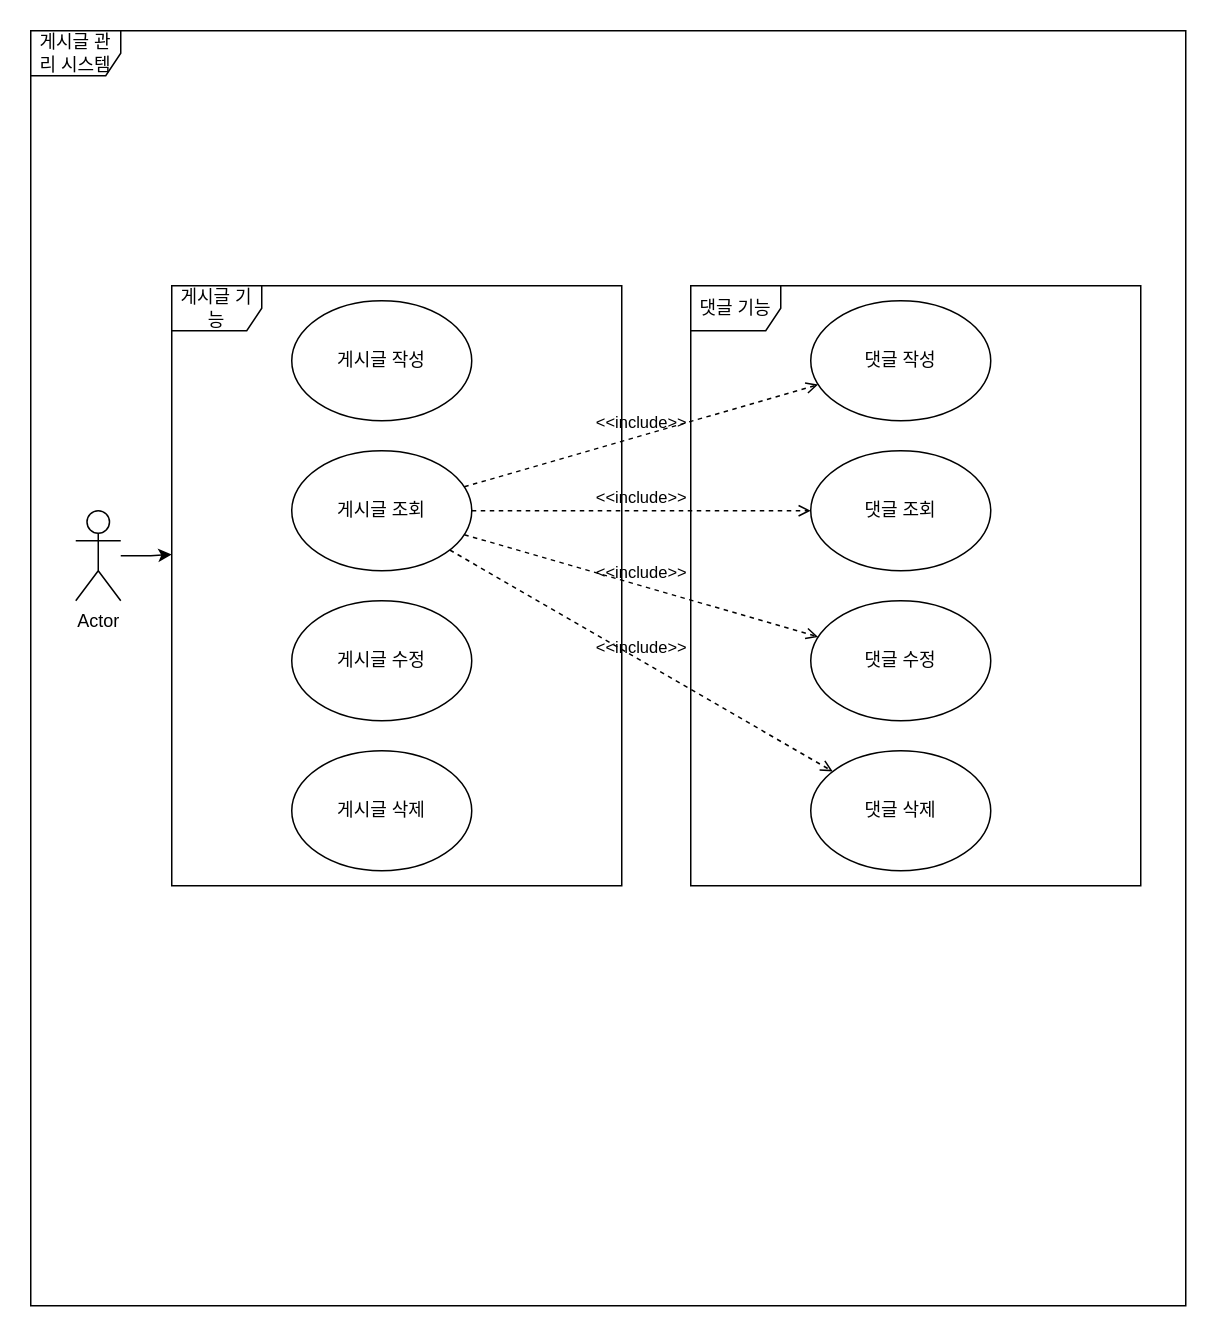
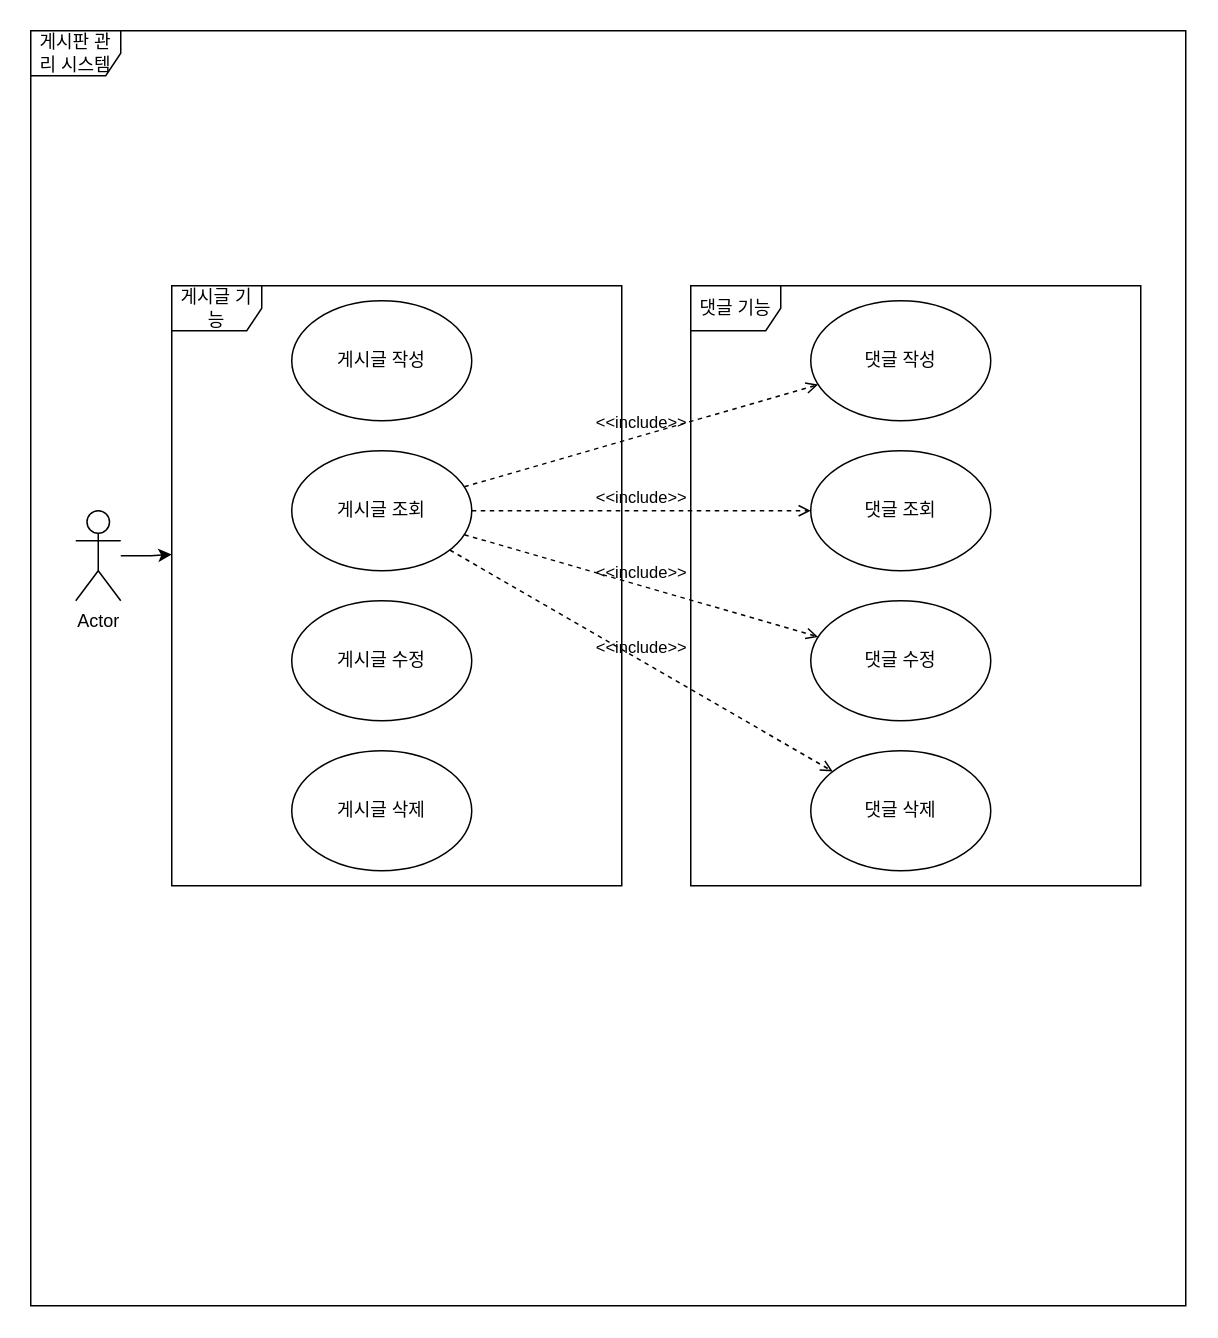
  <mxCell id="0" />
  <mxCell id="1" parent="0" />
  <mxCell id="2" value="Actor" style="shape=umlActor;verticalLabelPosition=bottom;verticalAlign=top;html=1;outlineConnect=0;" vertex="1" parent="1"><mxGeometry x="50" y="340" width="30" height="60" as="geometry" /></mxCell>
  <mxCell id="3" value="게시글 작성" style="ellipse;whiteSpace=wrap;html=1;" vertex="1" parent="1"><mxGeometry x="194" y="200" width="120" height="80" as="geometry" /></mxCell>
  <mxCell id="4" value="게시글 조회" style="ellipse;whiteSpace=wrap;html=1;" vertex="1" parent="1"><mxGeometry x="194" y="300" width="120" height="80" as="geometry" /></mxCell>
  <mxCell id="5" value="게시글 수정" style="ellipse;whiteSpace=wrap;html=1;" vertex="1" parent="1"><mxGeometry x="194" y="400" width="120" height="80" as="geometry" /></mxCell>
  <mxCell id="6" value="게시글 삭제" style="ellipse;whiteSpace=wrap;html=1;" vertex="1" parent="1"><mxGeometry x="194" y="500" width="120" height="80" as="geometry" /></mxCell>
  <mxCell id="7" value="댓글 작성" style="ellipse;whiteSpace=wrap;html=1;" vertex="1" parent="1"><mxGeometry x="540" y="200" width="120" height="80" as="geometry" /></mxCell>
  <mxCell id="8" value="댓글 조회" style="ellipse;whiteSpace=wrap;html=1;" vertex="1" parent="1"><mxGeometry x="540" y="300" width="120" height="80" as="geometry" /></mxCell>
  <mxCell id="9" value="댓글 수정" style="ellipse;whiteSpace=wrap;html=1;" vertex="1" parent="1"><mxGeometry x="540" y="400" width="120" height="80" as="geometry" /></mxCell>
  <mxCell id="10" value="댓글 삭제" style="ellipse;whiteSpace=wrap;html=1;" vertex="1" parent="1"><mxGeometry x="540" y="500" width="120" height="80" as="geometry" /></mxCell>
  <mxCell id="11" value="게시글 기능" style="shape=umlFrame;whiteSpace=wrap;html=1;pointerEvents=0;" vertex="1" parent="1"><mxGeometry x="114" y="190" width="300" height="400" as="geometry" /></mxCell>
  <mxCell id="12" value="댓글 기능" style="shape=umlFrame;whiteSpace=wrap;html=1;pointerEvents=0;" vertex="1" parent="1"><mxGeometry x="460" y="190" width="300" height="400" as="geometry" /></mxCell>
- <mxCell id="13" value="게시글 관리 시스템" style="shape=umlFrame;whiteSpace=wrap;html=1;pointerEvents=0;" vertex="1" parent="1"><mxGeometry x="20" y="20" width="770" height="850" as="geometry" /></mxCell>
+ <mxCell id="13" value="게시판 관리 시스템" style="shape=umlFrame;whiteSpace=wrap;html=1;pointerEvents=0;" vertex="1" parent="1"><mxGeometry x="20" y="20" width="770" height="850" as="geometry" /></mxCell>
  <mxCell id="14" value="&amp;lt;&amp;lt;include&amp;gt;&amp;gt;" style="html=1;verticalAlign=bottom;labelBackgroundColor=none;endArrow=open;endFill=0;dashed=1;rounded=0;" edge="1" parent="1" source="4" target="8"><mxGeometry width="160" relative="1" as="geometry"><mxPoint x="319" y="334" as="sourcePoint" /><mxPoint x="555" y="266" as="targetPoint" /></mxGeometry></mxCell>
  <mxCell id="15" value="&amp;lt;&amp;lt;include&amp;gt;&amp;gt;" style="html=1;verticalAlign=bottom;labelBackgroundColor=none;endArrow=open;endFill=0;dashed=1;rounded=0;" edge="1" parent="1" source="4" target="9"><mxGeometry width="160" relative="1" as="geometry"><mxPoint x="324" y="350" as="sourcePoint" /><mxPoint x="550" y="350" as="targetPoint" /></mxGeometry></mxCell>
  <mxCell id="16" value="&amp;lt;&amp;lt;include&amp;gt;&amp;gt;" style="html=1;verticalAlign=bottom;labelBackgroundColor=none;endArrow=open;endFill=0;dashed=1;rounded=0;" edge="1" parent="1" source="4" target="10"><mxGeometry width="160" relative="1" as="geometry"><mxPoint x="319" y="366" as="sourcePoint" /><mxPoint x="555" y="434" as="targetPoint" /></mxGeometry></mxCell>
  <mxCell id="17" value="&amp;lt;&amp;lt;include&amp;gt;&amp;gt;" style="html=1;verticalAlign=bottom;labelBackgroundColor=none;endArrow=open;endFill=0;dashed=1;rounded=0;" edge="1" parent="1" source="4" target="7"><mxGeometry width="160" relative="1" as="geometry"><mxPoint x="324" y="250" as="sourcePoint" /><mxPoint x="550" y="250" as="targetPoint" /></mxGeometry></mxCell>
  <mxCell id="18" style="edgeStyle=orthogonalEdgeStyle;rounded=0;orthogonalLoop=1;jettySize=auto;html=1;entryX=0;entryY=0.448;entryDx=0;entryDy=0;entryPerimeter=0;" edge="1" parent="1" source="2" target="11"><mxGeometry relative="1" as="geometry"><mxPoint x="110" y="380" as="targetPoint" /></mxGeometry></mxCell>
